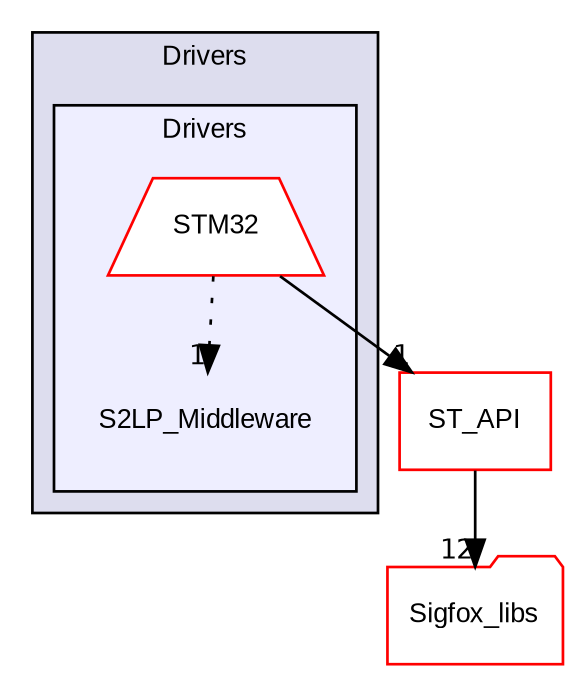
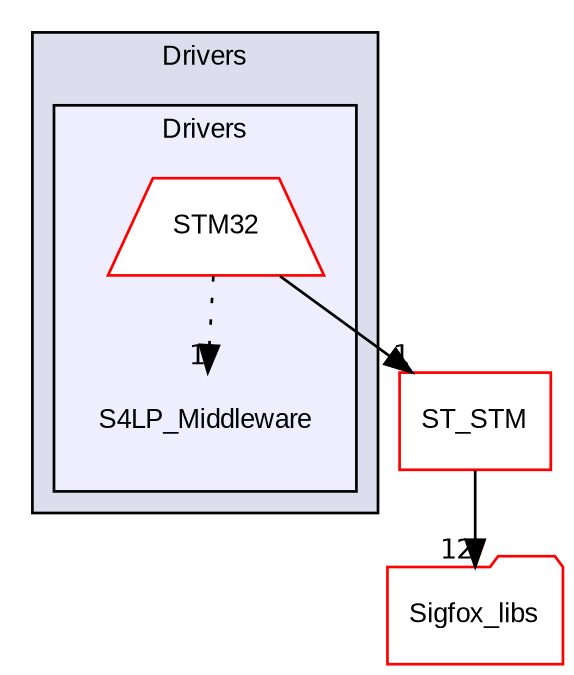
  digraph {
    compound=true
    fontname="Liberation Sans"
    node [fontname="Liberation Sans" fontsize=10 color=red fillcolor=white style=filled]
    edge [fontname="Liberation Sans" headlabel=1 labeldistance=1.5 labelfontname=Helvetica labelfontsize=10 style=solid]
-   n1 [label=S2LP_Middleware shape=plaintext color="" fillcolor="" style=""]
+   n1 [label=S4LP_Middleware shape=plaintext color="" fillcolor="" style=""]
    n2 [label=STM32 shape=trapezium]
-   n3 [label=ST_API shape=box]
+   n3 [label=ST_STM shape=box]
    n4 [label=Sigfox_libs shape=folder]
    subgraph cluster_1 {
      bgcolor="#ddddee"
      fontsize=10
      label=Drivers
      pencolor=black
      subgraph cluster_2 {
        bgcolor="#eeeeff"
        fontsize=10
        label=Drivers
        pencolor=black
        n1
        n2
      }
    }
    n2 -> n1 [style=dotted]
    n2 -> n3
    n3 -> n4 [headlabel=12]
  }
